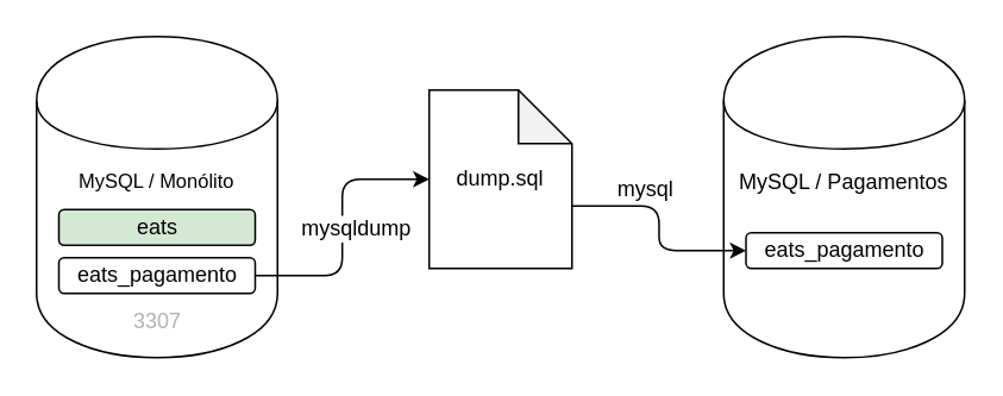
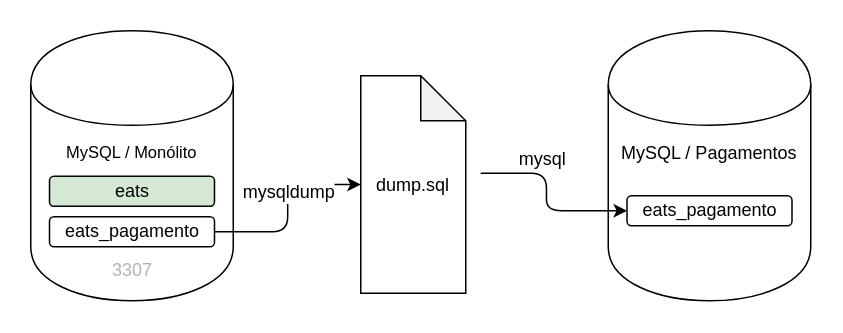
  <mxCell id="0" />
  <mxCell id="1" parent="0" />
  <mxCell id="2" value="MySQL / Monólito" style="shape=cylinder;whiteSpace=wrap;html=1;boundedLbl=1;backgroundOutline=1;verticalAlign=top;spacing=0;spacingTop=30;fontSize=11;" parent="1" vertex="1"><mxGeometry x="20" y="20" width="135" height="180" as="geometry" /></mxCell>
- <mxCell id="3" value="dump.sql" style="shape=note;whiteSpace=wrap;html=1;backgroundOutline=1;darkOpacity=0.05;" parent="1" vertex="1"><mxGeometry x="240" y="50" width="80" height="100" as="geometry" /></mxCell>
+ <mxCell id="3" value="dump.sql" style="shape=note;whiteSpace=wrap;html=1;backgroundOutline=1;darkOpacity=0.05;" parent="1" vertex="1"><mxGeometry x="240" y="50" width="70" height="145" as="geometry" /></mxCell>
  <mxCell id="4" value="MySQL / Pagamentos" style="shape=cylinder;whiteSpace=wrap;html=1;boundedLbl=1;backgroundOutline=1;verticalAlign=top;spacing=0;spacingTop=30;" parent="1" vertex="1"><mxGeometry x="405" y="20" width="135" height="180" as="geometry" /></mxCell>
  <mxCell id="5" value="eats_pagamento" style="rounded=1;whiteSpace=wrap;html=1;align=center;" parent="1" vertex="1"><mxGeometry x="417.5" y="130" width="110" height="20" as="geometry" /></mxCell>
  <mxCell id="6" style="edgeStyle=orthogonalEdgeStyle;rounded=1;orthogonalLoop=1;jettySize=auto;html=1;exitX=1;exitY=0.5;exitDx=0;exitDy=0;fontColor=#B3B3B3;" parent="1" source="8" target="3" edge="1"><mxGeometry relative="1" as="geometry" /></mxCell>
  <mxCell id="7" value="&lt;font color=&quot;#000000&quot;&gt;mysqldump&lt;/font&gt;" style="text;html=1;resizable=0;points=[];align=center;verticalAlign=middle;labelBackgroundColor=#ffffff;fontColor=#B3B3B3;spacing=0;spacingLeft=20;spacingBottom=20;" parent="6" vertex="1" connectable="0"><mxGeometry x="-0.391" y="17" relative="1" as="geometry"><mxPoint as="offset" /></mxGeometry></mxCell>
  <mxCell id="8" value="eats_pagamento" style="rounded=1;whiteSpace=wrap;html=1;align=center;" parent="1" vertex="1"><mxGeometry x="32.5" y="144" width="110" height="20" as="geometry" /></mxCell>
  <mxCell id="9" value="3307" style="text;html=1;strokeColor=none;fillColor=none;align=center;verticalAlign=middle;whiteSpace=wrap;rounded=0;fontColor=#B3B3B3;" parent="1" vertex="1"><mxGeometry x="68" y="170" width="40" height="20" as="geometry" /></mxCell>
  <mxCell id="10" value="eats" style="rounded=1;whiteSpace=wrap;html=1;align=center;fillColor=#d5e8d4;" parent="1" vertex="1"><mxGeometry x="32.5" y="117" width="110" height="20" as="geometry" /></mxCell>
  <mxCell id="11" style="edgeStyle=orthogonalEdgeStyle;rounded=1;orthogonalLoop=1;jettySize=auto;html=1;exitX=0;exitY=0;exitDx=80;exitDy=65;exitPerimeter=0;entryX=0;entryY=0.5;entryDx=0;entryDy=0;fontColor=#B3B3B3;" parent="1" source="3" target="5" edge="1"><mxGeometry relative="1" as="geometry" /></mxCell>
  <mxCell id="12" value="&lt;font color=&quot;#000000&quot;&gt;mysql&lt;/font&gt;" style="text;html=1;resizable=0;points=[];align=center;verticalAlign=bottom;labelBackgroundColor=#ffffff;fontColor=#B3B3B3;spacing=0;spacingBottom=4;" parent="11" vertex="1" connectable="0"><mxGeometry x="-0.35" y="-1" relative="1" as="geometry"><mxPoint as="offset" /></mxGeometry></mxCell>
